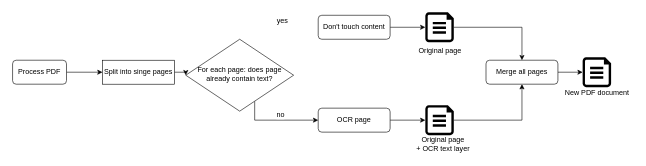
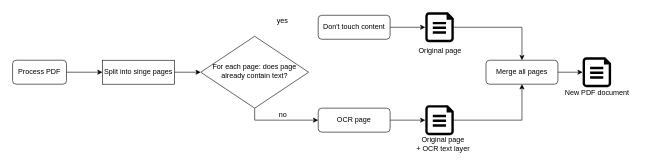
  <mxCell id="0" />
  <mxCell id="1" parent="0" />
  <mxCell id="2" style="edgeStyle=orthogonalEdgeStyle;rounded=0;orthogonalLoop=1;jettySize=auto;html=1;exitX=1;exitY=0.5;exitDx=0;exitDy=0;entryX=0;entryY=0.5;entryDx=0;entryDy=0;" edge="1" parent="1" source="3" target="8"><mxGeometry relative="1" as="geometry" /></mxCell>
  <mxCell id="3" value="Process PDF" style="rounded=1;whiteSpace=wrap;html=1;fontSize=12;glass=0;strokeWidth=1;shadow=0;" parent="1" vertex="1"><mxGeometry x="20" y="100" width="90" height="40" as="geometry" /></mxCell>
  <mxCell id="4" style="edgeStyle=orthogonalEdgeStyle;rounded=0;orthogonalLoop=1;jettySize=auto;html=1;entryX=0;entryY=0.5;entryDx=0;entryDy=0;" edge="1" parent="1" source="6" target="12"><mxGeometry relative="1" as="geometry"><Array as="points"><mxPoint x="424" y="200" /></Array></mxGeometry></mxCell>
  <mxCell id="5" value="no" style="edgeLabel;html=1;align=center;verticalAlign=middle;resizable=0;points=[];fontSize=12;" vertex="1" connectable="0" parent="4"><mxGeometry x="0.333" relative="1" as="geometry"><mxPoint x="-18" y="-10" as="offset" /></mxGeometry></mxCell>
- <mxCell id="6" value="For each page: does page already contain text?" style="rhombus;whiteSpace=wrap;html=1;shadow=0;fontFamily=Helvetica;fontSize=12;align=center;strokeWidth=1;spacing=6;spacingTop=-4;" parent="1" vertex="1"><mxGeometry x="309" y="65" width="180" height="120" as="geometry" /></mxCell>
+ <mxCell id="6" value="For each page: does page already contain text?" style="rhombus;whiteSpace=wrap;html=1;shadow=0;fontFamily=Helvetica;fontSize=12;align=center;strokeWidth=1;spacing=6;spacingTop=-4;" parent="1" vertex="1"><mxGeometry x="334" y="60" width="180" height="120" as="geometry" /></mxCell>
  <mxCell id="7" style="edgeStyle=orthogonalEdgeStyle;rounded=0;orthogonalLoop=1;jettySize=auto;html=1;exitX=1;exitY=0.5;exitDx=0;exitDy=0;entryX=0;entryY=0.5;entryDx=0;entryDy=0;" edge="1" parent="1" source="8" target="6"><mxGeometry relative="1" as="geometry" /></mxCell>
  <mxCell id="8" value="Split into singe pages" style="whiteSpace=wrap;html=1;fontSize=12;glass=0;strokeWidth=1;shadow=0;rounded=0;" vertex="1" parent="1"><mxGeometry x="170" y="100" width="120" height="40" as="geometry" /></mxCell>
  <mxCell id="9" style="edgeStyle=orthogonalEdgeStyle;rounded=0;orthogonalLoop=1;jettySize=auto;html=1;exitX=1;exitY=0.5;exitDx=0;exitDy=0;entryX=0;entryY=0.5;entryDx=0;entryDy=0;entryPerimeter=0;fontSize=12;" edge="1" parent="1" source="10" target="14"><mxGeometry relative="1" as="geometry" /></mxCell>
  <mxCell id="10" value="Don't touch content" style="rounded=1;whiteSpace=wrap;html=1;fontSize=12;glass=0;strokeWidth=1;shadow=0;" vertex="1" parent="1"><mxGeometry x="530" y="25" width="120" height="40" as="geometry" /></mxCell>
  <mxCell id="11" style="edgeStyle=orthogonalEdgeStyle;rounded=0;orthogonalLoop=1;jettySize=auto;html=1;exitX=1;exitY=0.5;exitDx=0;exitDy=0;entryX=0;entryY=0.5;entryDx=0;entryDy=0;entryPerimeter=0;fontSize=12;" edge="1" parent="1" source="12" target="17"><mxGeometry relative="1" as="geometry" /></mxCell>
  <mxCell id="12" value="OCR page" style="rounded=1;whiteSpace=wrap;html=1;fontSize=12;glass=0;strokeWidth=1;shadow=0;" vertex="1" parent="1"><mxGeometry x="530" y="180" width="120" height="40" as="geometry" /></mxCell>
  <mxCell id="13" style="edgeStyle=orthogonalEdgeStyle;rounded=0;orthogonalLoop=1;jettySize=auto;html=1;exitX=1;exitY=0.5;exitDx=0;exitDy=0;exitPerimeter=0;fontSize=12;" edge="1" parent="1" source="14" target="20"><mxGeometry relative="1" as="geometry" /></mxCell>
  <mxCell id="14" value="" style="verticalLabelPosition=bottom;html=1;verticalAlign=top;align=center;strokeColor=none;shape=mxgraph.azure.cloud_services_configuration_file;pointerEvents=1;fillColor=#000000;" vertex="1" parent="1"><mxGeometry x="708.75" y="20" width="47.5" height="50" as="geometry" /></mxCell>
  <mxCell id="15" value="Original page" style="text;html=1;align=center;verticalAlign=middle;resizable=0;points=[];autosize=1;" vertex="1" parent="1"><mxGeometry x="687.5" y="75" width="90" height="20" as="geometry" /></mxCell>
  <mxCell id="16" style="edgeStyle=orthogonalEdgeStyle;rounded=0;orthogonalLoop=1;jettySize=auto;html=1;exitX=1;exitY=0.5;exitDx=0;exitDy=0;exitPerimeter=0;entryX=0.5;entryY=1;entryDx=0;entryDy=0;fontSize=12;" edge="1" parent="1" source="17" target="20"><mxGeometry relative="1" as="geometry" /></mxCell>
  <mxCell id="17" value="" style="verticalLabelPosition=bottom;html=1;verticalAlign=top;align=center;strokeColor=none;shape=mxgraph.azure.cloud_services_configuration_file;pointerEvents=1;fillColor=#000000;" vertex="1" parent="1"><mxGeometry x="708.75" y="175" width="47.5" height="50" as="geometry" /></mxCell>
  <mxCell id="18" value="Original page &lt;br&gt;+ OCR text layer" style="text;html=1;align=center;verticalAlign=middle;resizable=0;points=[];autosize=1;" vertex="1" parent="1"><mxGeometry x="687.5" y="225" width="100" height="30" as="geometry" /></mxCell>
  <mxCell id="19" style="edgeStyle=orthogonalEdgeStyle;rounded=0;orthogonalLoop=1;jettySize=auto;html=1;exitX=1;exitY=0.5;exitDx=0;exitDy=0;entryX=0;entryY=0.5;entryDx=0;entryDy=0;entryPerimeter=0;fontSize=12;" edge="1" parent="1" source="20" target="21"><mxGeometry relative="1" as="geometry" /></mxCell>
  <mxCell id="20" value="Merge all pages" style="rounded=1;whiteSpace=wrap;html=1;fontSize=12;glass=0;strokeWidth=1;shadow=0;" vertex="1" parent="1"><mxGeometry x="810" y="100" width="120" height="40" as="geometry" /></mxCell>
  <mxCell id="21" value="" style="verticalLabelPosition=bottom;html=1;verticalAlign=top;align=center;strokeColor=none;shape=mxgraph.azure.cloud_services_configuration_file;pointerEvents=1;fillColor=#000000;" vertex="1" parent="1"><mxGeometry x="971.25" y="95" width="47.5" height="50" as="geometry" /></mxCell>
  <mxCell id="22" value="New PDF document" style="text;html=1;align=center;verticalAlign=middle;resizable=0;points=[];autosize=1;" vertex="1" parent="1"><mxGeometry x="935" y="145" width="120" height="20" as="geometry" /></mxCell>
  <mxCell id="23" value="yes" style="text;html=1;align=center;verticalAlign=middle;resizable=0;points=[];autosize=1;" vertex="1" parent="1"><mxGeometry x="455" y="25" width="30" height="20" as="geometry" /></mxCell>
